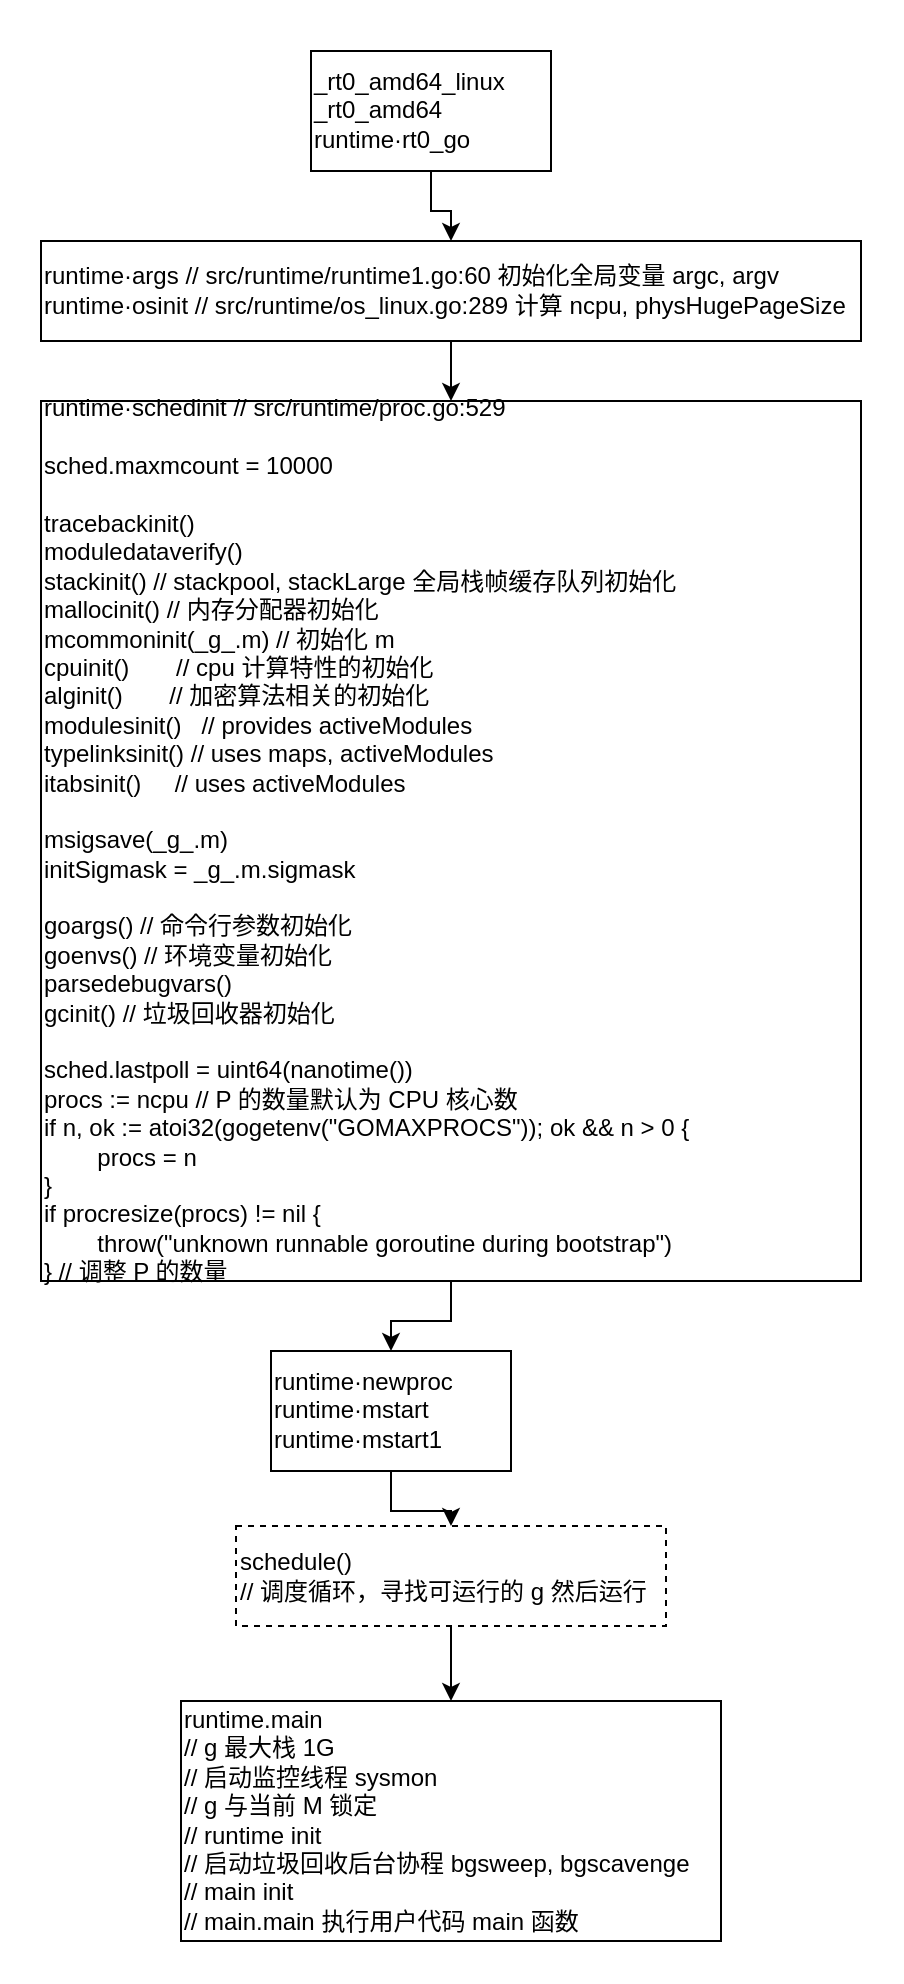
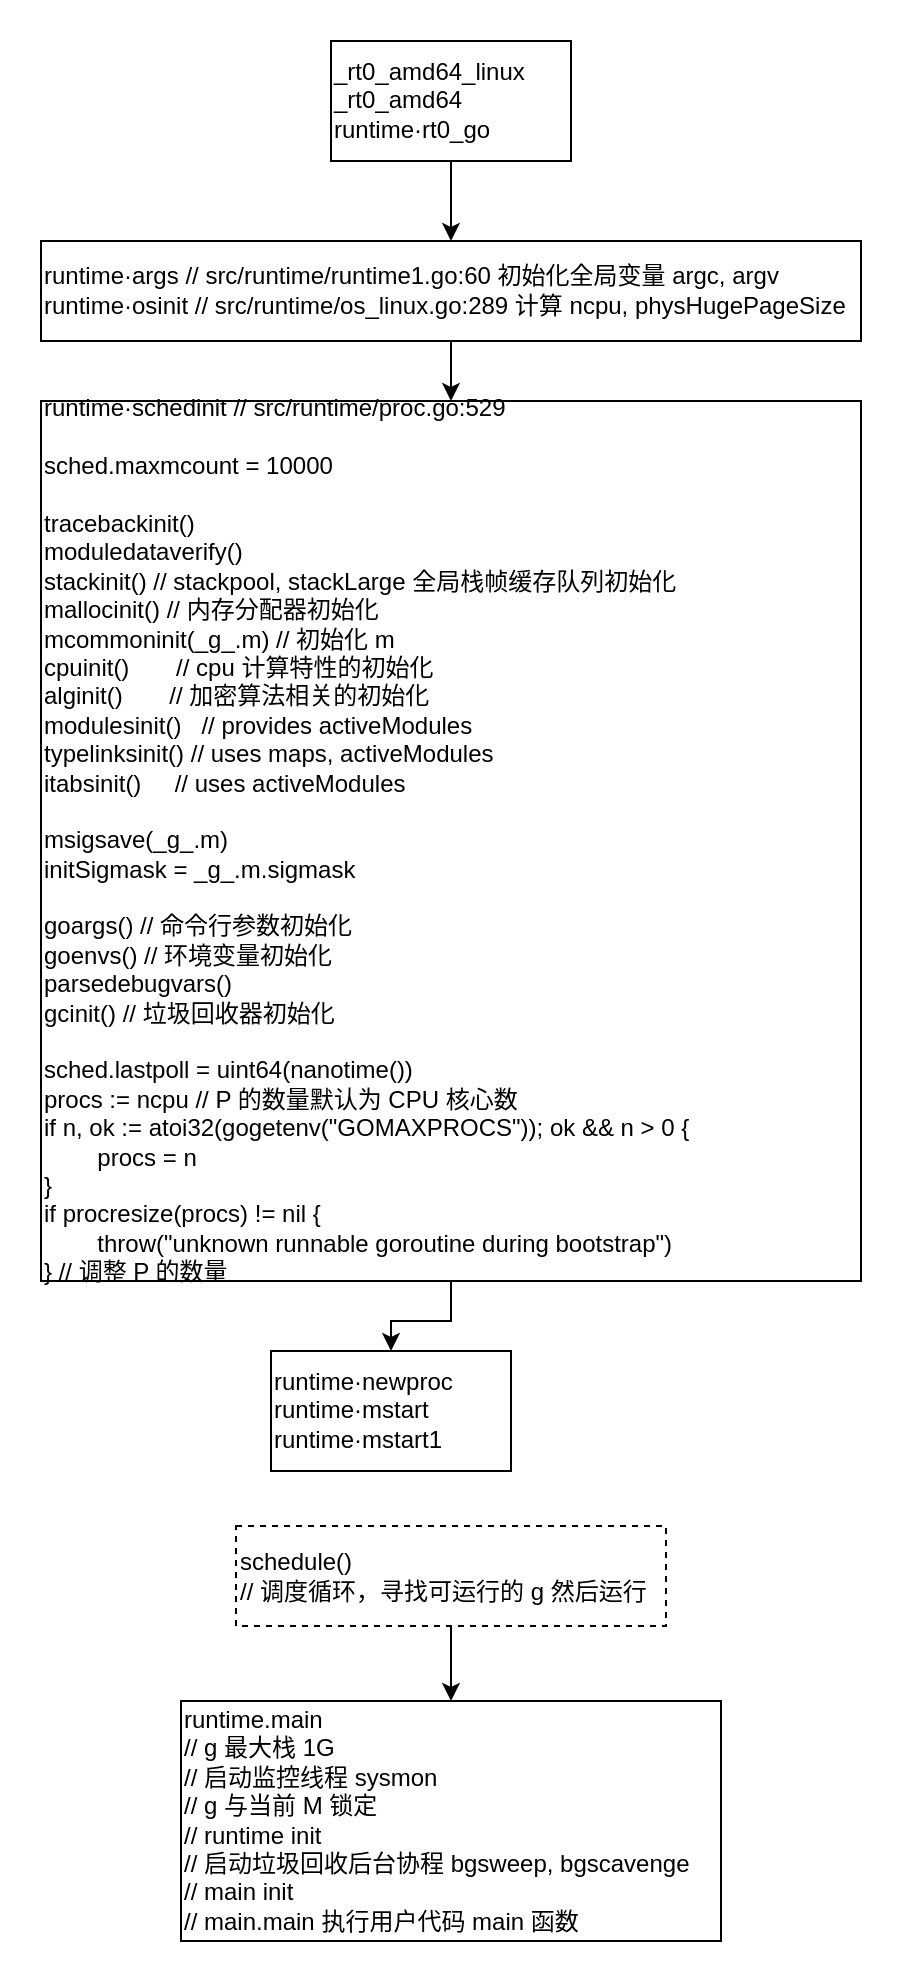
  <mxCell id="0" />
  <mxCell id="1" parent="0" />
  <mxCell id="2" style="edgeStyle=orthogonalEdgeStyle;rounded=0;orthogonalLoop=1;jettySize=auto;html=1;entryX=0.5;entryY=0;entryDx=0;entryDy=0;" parent="1" source="3" target="5" edge="1"><mxGeometry relative="1" as="geometry" /></mxCell>
- <mxCell id="3" value="&lt;div&gt;_rt0_amd64_linux&lt;/div&gt;&lt;div&gt;_rt0_amd64&lt;/div&gt;&lt;div&gt;runtime·rt0_go&lt;/div&gt;" style="rounded=0;whiteSpace=wrap;html=1;align=left;" parent="1" vertex="1"><mxGeometry x="155" y="25" width="120" height="60" as="geometry" /></mxCell>
+ <mxCell id="3" value="&lt;div&gt;_rt0_amd64_linux&lt;/div&gt;&lt;div&gt;_rt0_amd64&lt;/div&gt;&lt;div&gt;runtime·rt0_go&lt;/div&gt;" style="rounded=0;whiteSpace=wrap;html=1;align=left;" parent="1" vertex="1"><mxGeometry x="165" y="20" width="120" height="60" as="geometry" /></mxCell>
  <mxCell id="4" style="edgeStyle=orthogonalEdgeStyle;rounded=0;orthogonalLoop=1;jettySize=auto;html=1;entryX=0.5;entryY=0;entryDx=0;entryDy=0;" parent="1" source="5" target="9" edge="1"><mxGeometry relative="1" as="geometry" /></mxCell>
  <mxCell id="5" value="&lt;div&gt;runtime·args //&amp;nbsp;src/runtime/runtime1.go:60 初始化全局变量 argc, argv&lt;/div&gt;&lt;div&gt;runtime·osinit //&amp;nbsp;src/runtime/os_linux.go:289 计算 ncpu, physHugePageSize&lt;/div&gt;" style="rounded=0;whiteSpace=wrap;html=1;align=left;" parent="1" vertex="1"><mxGeometry x="20" y="120" width="410" height="50" as="geometry" /></mxCell>
- <mxCell id="6" style="edgeStyle=orthogonalEdgeStyle;rounded=0;orthogonalLoop=1;jettySize=auto;html=1;" parent="1" source="7" target="11" edge="1"><mxGeometry relative="1" as="geometry" /></mxCell>
  <mxCell id="7" value="&lt;div&gt;runtime·newproc&lt;/div&gt;&lt;div&gt;runtime·mstart&lt;/div&gt;&lt;div&gt;runtime·mstart1&lt;br&gt;&lt;/div&gt;" style="rounded=0;whiteSpace=wrap;html=1;align=left;" parent="1" vertex="1"><mxGeometry x="135" y="675" width="120" height="60" as="geometry" /></mxCell>
  <mxCell id="8" style="edgeStyle=orthogonalEdgeStyle;rounded=0;orthogonalLoop=1;jettySize=auto;html=1;entryX=0.5;entryY=0;entryDx=0;entryDy=0;" parent="1" source="9" target="7" edge="1"><mxGeometry relative="1" as="geometry" /></mxCell>
  <mxCell id="9" value="runtime·schedinit //&amp;nbsp;src/runtime/proc.go:529&lt;br&gt;&lt;br&gt;&lt;div&gt;sched.maxmcount = 10000&lt;/div&gt;&lt;div&gt;&lt;br&gt;&lt;/div&gt;&lt;div&gt;tracebackinit()&lt;/div&gt;&lt;div&gt;moduledataverify()&lt;/div&gt;&lt;div&gt;stackinit() // stackpool, stackLarge 全局栈帧缓存队列初始化&lt;/div&gt;&lt;div&gt;mallocinit() // 内存分配器初始化&lt;/div&gt;&lt;div&gt;mcommoninit(_g_.m) // 初始化 m&lt;/div&gt;&lt;div&gt;cpuinit()&amp;nbsp; &amp;nbsp; &amp;nbsp; &amp;nbsp;// cpu 计算特性的初始化&lt;/div&gt;&lt;div&gt;alginit()&amp;nbsp; &amp;nbsp; &amp;nbsp; &amp;nbsp;// 加密算法相关的初始化&lt;/div&gt;&lt;div&gt;modulesinit()&amp;nbsp; &amp;nbsp;// provides activeModules&lt;/div&gt;&lt;div&gt;typelinksinit() // uses maps, activeModules&lt;/div&gt;&lt;div&gt;itabsinit()&amp;nbsp; &amp;nbsp; &amp;nbsp;// uses activeModules&lt;/div&gt;&lt;div&gt;&lt;br&gt;&lt;/div&gt;&lt;div&gt;msigsave(_g_.m)&lt;/div&gt;&lt;div&gt;initSigmask = _g_.m.sigmask&lt;/div&gt;&lt;div&gt;&lt;br&gt;&lt;/div&gt;&lt;div&gt;goargs() // 命令行参数初始化&lt;/div&gt;&lt;div&gt;goenvs() // 环境变量初始化&lt;/div&gt;&lt;div&gt;parsedebugvars()&lt;/div&gt;&lt;div&gt;gcinit() // 垃圾回收器初始化&lt;/div&gt;&lt;div&gt;&lt;br&gt;&lt;/div&gt;&lt;div&gt;sched.lastpoll = uint64(nanotime())&lt;/div&gt;&lt;div&gt;procs := ncpu // P 的数量默认为 CPU 核心数&lt;/div&gt;&lt;div&gt;if n, ok := atoi32(gogetenv(&quot;GOMAXPROCS&quot;)); ok &amp;amp;&amp;amp; n &amp;gt; 0 {&lt;/div&gt;&lt;div&gt;&lt;span style=&quot;white-space: pre&quot;&gt;&#09;&lt;/span&gt;procs = n&lt;/div&gt;&lt;div&gt;}&lt;/div&gt;&lt;div&gt;if procresize(procs) != nil {&lt;/div&gt;&lt;div&gt;&lt;span style=&quot;white-space: pre&quot;&gt;&#09;&lt;/span&gt;throw(&quot;unknown runnable goroutine during bootstrap&quot;)&lt;/div&gt;&lt;div&gt;} // 调整 P 的数量&lt;/div&gt;" style="rounded=0;whiteSpace=wrap;html=1;align=left;" parent="1" vertex="1"><mxGeometry x="20" y="200" width="410" height="440" as="geometry" /></mxCell>
  <mxCell id="10" style="edgeStyle=orthogonalEdgeStyle;rounded=0;orthogonalLoop=1;jettySize=auto;html=1;entryX=0.5;entryY=0;entryDx=0;entryDy=0;" parent="1" source="11" target="12" edge="1"><mxGeometry relative="1" as="geometry" /></mxCell>
  <mxCell id="11" value="&lt;div&gt;schedule()&lt;/div&gt;&lt;div&gt;// 调度循环，寻找可运行的 g 然后运行&lt;/div&gt;" style="rounded=0;whiteSpace=wrap;html=1;align=left;dashed=1;" parent="1" vertex="1"><mxGeometry x="117.5" y="762.5" width="215" height="50" as="geometry" /></mxCell>
  <mxCell id="12" value="&lt;div&gt;runtime.main&lt;/div&gt;&lt;div&gt;// g 最大栈 1G&lt;/div&gt;&lt;div&gt;// 启动监控线程 sysmon&lt;/div&gt;&lt;div&gt;// g 与当前 M 锁定&lt;/div&gt;&lt;div&gt;// runtime init&lt;/div&gt;&lt;div&gt;// 启动垃圾回收后台协程 bgsweep, bgscavenge&lt;/div&gt;&lt;div&gt;// main init&lt;/div&gt;&lt;div&gt;// main.main 执行用户代码 main 函数&lt;/div&gt;" style="rounded=0;whiteSpace=wrap;html=1;align=left;" parent="1" vertex="1"><mxGeometry x="90" y="850" width="270" height="120" as="geometry" /></mxCell>
